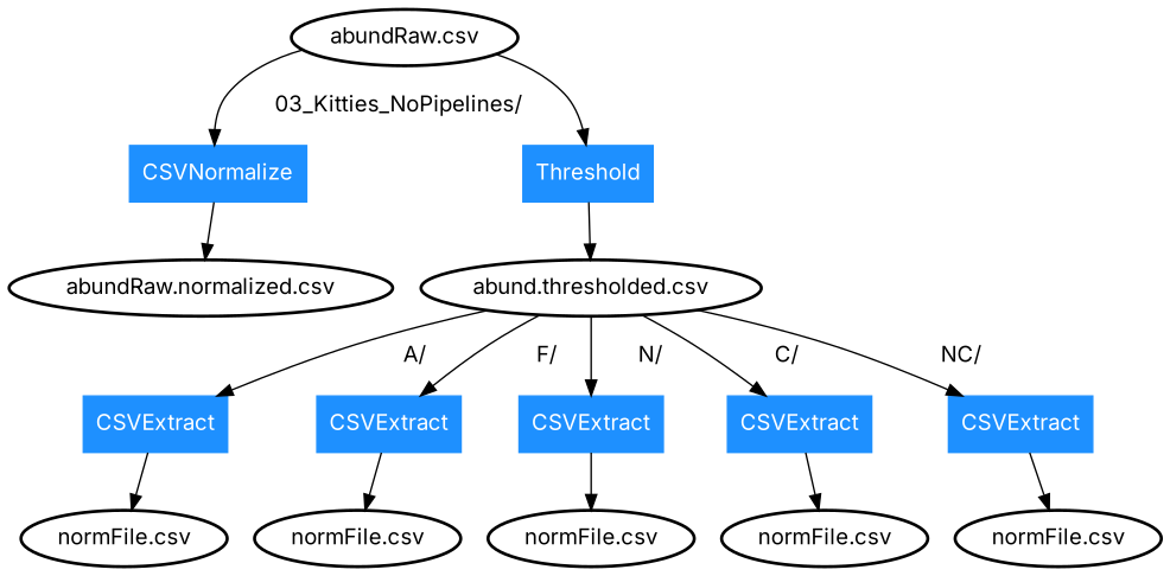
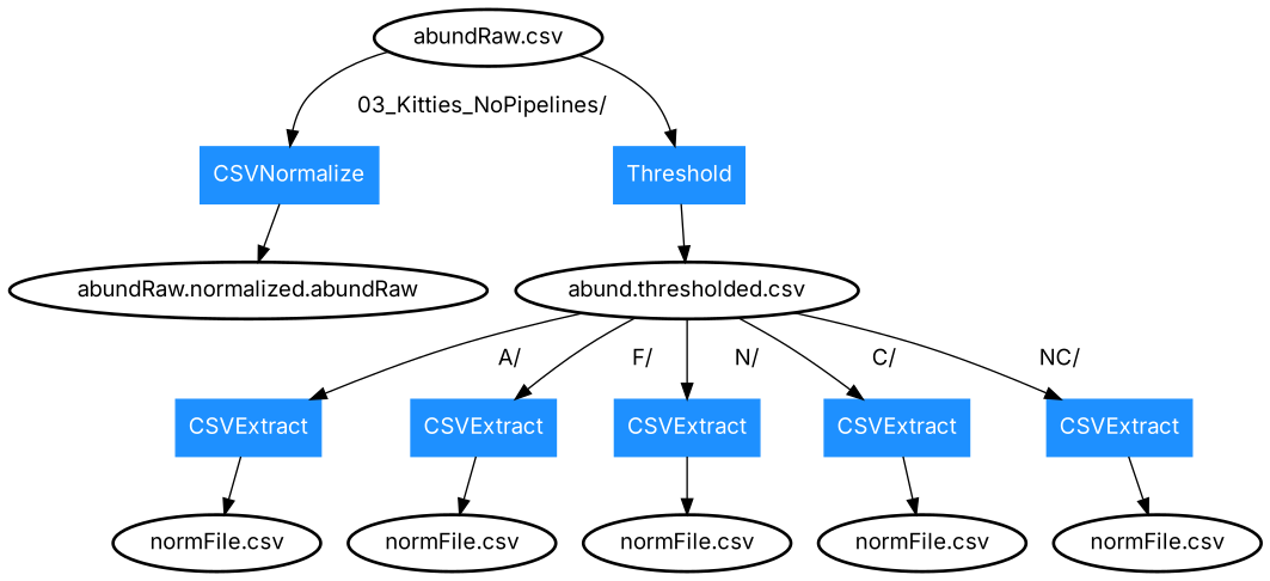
  digraph {
    fontname=Inter
    node [style=bold fontname=Inter]
    edge [fontname=Inter]
    n1 [label="abundRaw.csv"]
    n2 [color=dodgerblue1 fontcolor=white label=CSVNormalize shape=box style=filled]
    n3 [color=dodgerblue1 fontcolor=white label=Threshold shape=box style=filled]
-   n4 [label="abundRaw.normalized.csv"]
+   n4 [label="abundRaw.normalized.abundRaw"]
    n5 [label="abund.thresholded.csv"]
    n6 [color=dodgerblue1 fontcolor=white label=CSVExtract shape=box style=filled]
    n7 [color=dodgerblue1 fontcolor=white label=CSVExtract shape=box style=filled]
    n8 [color=dodgerblue1 fontcolor=white label=CSVExtract shape=box style=filled]
    n9 [color=dodgerblue1 fontcolor=white label=CSVExtract shape=box style=filled]
    n10 [color=dodgerblue1 fontcolor=white label=CSVExtract shape=box style=filled]
    n11 [label="normFile.csv"]
    n12 [label="normFile.csv"]
    n13 [label="normFile.csv"]
    n14 [label="normFile.csv"]
    n15 [label="normFile.csv"]
    n1 -> n2 [label="	03_Kitties_NoPipelines/	"]
    n1 -> n3
    n2 -> n4
    n3 -> n5
    n5 -> n6 [label="	A/	"]
    n5 -> n7 [label="	F/	"]
    n5 -> n8 [label="	N/	"]
    n5 -> n9 [label="	C/	"]
    n5 -> n10 [label="	NC/	"]
    n6 -> n11
    n7 -> n12
    n8 -> n13
    n9 -> n14
    n10 -> n15
  }
